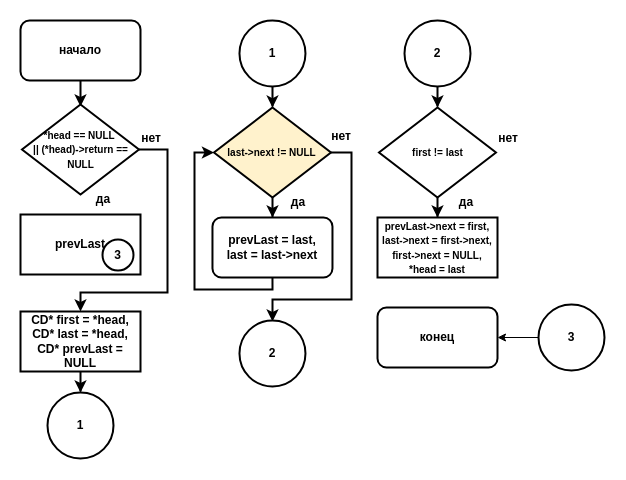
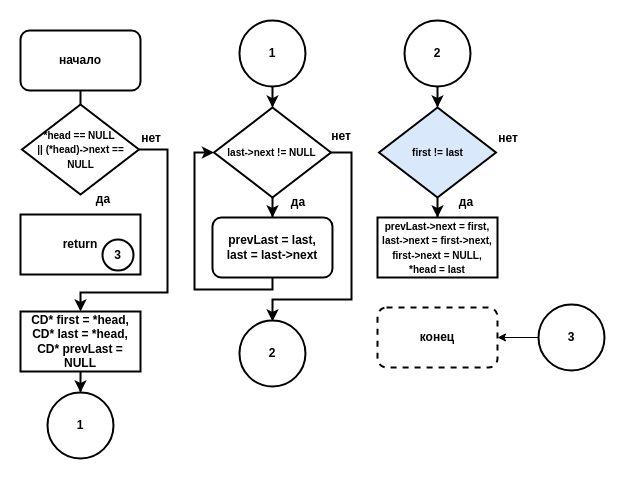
  <mxCell id="0" />
  <mxCell id="1" parent="0" />
  <mxCell id="2" value="" style="edgeStyle=orthogonalEdgeStyle;rounded=0;orthogonalLoop=1;jettySize=auto;html=1;strokeWidth=2;fontStyle=1" parent="1" source="3" edge="1"><mxGeometry relative="1" as="geometry"><mxPoint x="80" y="106" as="targetPoint" /></mxGeometry></mxCell>
- <mxCell id="3" value="начало" style="rounded=1;whiteSpace=wrap;html=1;strokeWidth=2;fontStyle=1" parent="1" vertex="1"><mxGeometry x="20" y="20" width="120" height="60" as="geometry" /></mxCell>
+ <mxCell id="3" value="начало" style="rounded=1;whiteSpace=wrap;html=1;strokeWidth=2;fontStyle=1" parent="1" vertex="1"><mxGeometry x="20" y="30" width="120" height="60" as="geometry" /></mxCell>
  <mxCell id="4" value="" style="edgeStyle=orthogonalEdgeStyle;rounded=0;orthogonalLoop=1;jettySize=auto;html=1;fontStyle=1;strokeWidth=2;entryX=0.5;entryY=0;entryDx=0;entryDy=0;" parent="1" source="7" target="10" edge="1"><mxGeometry relative="1" as="geometry"><mxPoint x="139" y="149" as="sourcePoint" /><mxPoint x="82" y="310" as="targetPoint" /><Array as="points"><mxPoint x="167" y="149" /><mxPoint x="167" y="292" /><mxPoint x="80" y="292" /></Array></mxGeometry></mxCell>
  <mxCell id="5" value="да" style="text;html=1;align=center;verticalAlign=middle;whiteSpace=wrap;rounded=0;strokeWidth=2;fontStyle=1" parent="1" vertex="1"><mxGeometry x="73" y="184" width="60" height="30" as="geometry" /></mxCell>
  <mxCell id="6" value="нет" style="text;html=1;align=center;verticalAlign=middle;whiteSpace=wrap;rounded=0;strokeWidth=2;fontStyle=1" parent="1" vertex="1"><mxGeometry x="121" y="123" width="60" height="30" as="geometry" /></mxCell>
- <mxCell id="7" value="&lt;font style=&quot;font-size: 10px;&quot;&gt;*head == NULL&amp;nbsp;&lt;/font&gt;&lt;div&gt;&lt;font style=&quot;font-size: 10px;&quot;&gt;|| (*head)-&amp;gt;return == NULL&lt;/font&gt;&lt;/div&gt;" style="rhombus;whiteSpace=wrap;html=1;strokeWidth=2;fontStyle=1" parent="1" vertex="1"><mxGeometry x="21.5" y="104" width="117" height="90" as="geometry" /></mxCell>
- <mxCell id="8" value="prevLast" style="rounded=0;whiteSpace=wrap;html=1;strokeWidth=2;fontStyle=1" parent="1" vertex="1"><mxGeometry x="20" y="214" width="120" height="60" as="geometry" /></mxCell>
+ <mxCell id="7" value="&lt;font style=&quot;font-size: 10px;&quot;&gt;*head == NULL&amp;nbsp;&lt;/font&gt;&lt;div&gt;&lt;font style=&quot;font-size: 10px;&quot;&gt;|| (*head)-&amp;gt;next == NULL&lt;/font&gt;&lt;/div&gt;" style="rhombus;whiteSpace=wrap;html=1;strokeWidth=2;fontStyle=1" parent="1" vertex="1"><mxGeometry x="21.5" y="104" width="117" height="90" as="geometry" /></mxCell>
+ <mxCell id="8" value="return" style="rounded=0;whiteSpace=wrap;html=1;strokeWidth=2;fontStyle=1" parent="1" vertex="1"><mxGeometry x="20" y="214" width="120" height="60" as="geometry" /></mxCell>
  <mxCell id="9" value="" style="edgeStyle=orthogonalEdgeStyle;rounded=0;orthogonalLoop=1;jettySize=auto;html=1;strokeWidth=2;fontStyle=1" edge="1" parent="1" source="10" target="11"><mxGeometry relative="1" as="geometry" /></mxCell>
  <mxCell id="10" value="CD* first = *head,&lt;div&gt;CD* last = *head,&lt;br&gt;&lt;/div&gt;&lt;div&gt;CD* prevLast = NULL&lt;br&gt;&lt;/div&gt;" style="rounded=0;whiteSpace=wrap;html=1;strokeWidth=2;fontStyle=1" vertex="1" parent="1"><mxGeometry x="20" y="311" width="120" height="60" as="geometry" /></mxCell>
  <mxCell id="11" value="1" style="ellipse;whiteSpace=wrap;html=1;aspect=fixed;strokeWidth=2;fontStyle=1" vertex="1" parent="1"><mxGeometry x="47" y="392" width="66" height="66" as="geometry" /></mxCell>
  <mxCell id="12" value="" style="edgeStyle=orthogonalEdgeStyle;rounded=0;orthogonalLoop=1;jettySize=auto;html=1;strokeWidth=2;fontStyle=1" edge="1" parent="1" source="13" target="15"><mxGeometry relative="1" as="geometry" /></mxCell>
  <mxCell id="13" value="1" style="ellipse;whiteSpace=wrap;html=1;aspect=fixed;strokeWidth=2;fontStyle=1" vertex="1" parent="1"><mxGeometry x="238.97" y="20" width="66" height="66" as="geometry" /></mxCell>
  <mxCell id="14" value="" style="edgeStyle=orthogonalEdgeStyle;rounded=0;orthogonalLoop=1;jettySize=auto;html=1;strokeWidth=2;fontStyle=1" edge="1" parent="1" source="15" target="16"><mxGeometry relative="1" as="geometry" /></mxCell>
- <mxCell id="15" value="&lt;span style=&quot;font-size: 10px;&quot;&gt;last-&amp;gt;next != NULL&lt;/span&gt;" style="rhombus;whiteSpace=wrap;html=1;strokeWidth=2;fontStyle=1;fillColor=#fff2cc;" vertex="1" parent="1"><mxGeometry x="213.47" y="107" width="117" height="90" as="geometry" /></mxCell>
+ <mxCell id="15" value="&lt;span style=&quot;font-size: 10px;&quot;&gt;last-&amp;gt;next != NULL&lt;/span&gt;" style="rhombus;whiteSpace=wrap;html=1;strokeWidth=2;fontStyle=1" vertex="1" parent="1"><mxGeometry x="213.47" y="107" width="117" height="90" as="geometry" /></mxCell>
  <mxCell id="16" value="prevLast = last,&lt;div&gt;last = last-&amp;gt;next&lt;br&gt;&lt;/div&gt;" style="whiteSpace=wrap;html=1;strokeWidth=2;fontStyle=1;rounded=1;" vertex="1" parent="1"><mxGeometry x="211.97" y="217" width="120" height="60" as="geometry" /></mxCell>
  <mxCell id="17" value="" style="edgeStyle=orthogonalEdgeStyle;rounded=0;orthogonalLoop=1;jettySize=auto;html=1;exitX=0.5;exitY=1;exitDx=0;exitDy=0;entryX=0;entryY=0.5;entryDx=0;entryDy=0;strokeWidth=2;fontStyle=1" edge="1" parent="1" source="16" target="15"><mxGeometry relative="1" as="geometry"><mxPoint x="281.97" y="207" as="sourcePoint" /><mxPoint x="281.97" y="227" as="targetPoint" /><Array as="points"><mxPoint x="271.97" y="289" /><mxPoint x="193.97" y="289" /><mxPoint x="193.97" y="152" /></Array></mxGeometry></mxCell>
  <mxCell id="18" value="" style="edgeStyle=orthogonalEdgeStyle;rounded=0;orthogonalLoop=1;jettySize=auto;html=1;exitX=1;exitY=0.5;exitDx=0;exitDy=0;strokeWidth=2;fontStyle=1" edge="1" parent="1" source="15"><mxGeometry relative="1" as="geometry"><mxPoint x="282" y="207" as="sourcePoint" /><mxPoint x="272" y="321" as="targetPoint" /><Array as="points"><mxPoint x="351" y="152" /><mxPoint x="351" y="299" /><mxPoint x="272" y="299" /></Array></mxGeometry></mxCell>
  <mxCell id="19" value="2" style="ellipse;whiteSpace=wrap;html=1;aspect=fixed;strokeWidth=2;fontStyle=1" vertex="1" parent="1"><mxGeometry x="238.97" y="320" width="66" height="66" as="geometry" /></mxCell>
  <mxCell id="20" value="" style="edgeStyle=orthogonalEdgeStyle;rounded=0;orthogonalLoop=1;jettySize=auto;html=1;strokeWidth=2;fontStyle=1" edge="1" parent="1" source="21" target="23"><mxGeometry relative="1" as="geometry" /></mxCell>
  <mxCell id="21" value="2" style="ellipse;whiteSpace=wrap;html=1;aspect=fixed;strokeWidth=2;fontStyle=1" vertex="1" parent="1"><mxGeometry x="404" y="20" width="66" height="66" as="geometry" /></mxCell>
  <mxCell id="22" value="" style="edgeStyle=orthogonalEdgeStyle;rounded=0;orthogonalLoop=1;jettySize=auto;html=1;strokeWidth=2;fontStyle=1" edge="1" parent="1" source="23" target="24"><mxGeometry relative="1" as="geometry" /></mxCell>
- <mxCell id="23" value="&lt;span style=&quot;font-size: 10px;&quot;&gt;first != last&lt;/span&gt;" style="rhombus;whiteSpace=wrap;html=1;strokeWidth=2;fontStyle=1" vertex="1" parent="1"><mxGeometry x="378.5" y="107" width="117" height="90" as="geometry" /></mxCell>
+ <mxCell id="23" value="&lt;span style=&quot;font-size: 10px;&quot;&gt;first != last&lt;/span&gt;" style="rhombus;whiteSpace=wrap;html=1;strokeWidth=2;fontStyle=1;fillColor=#dae8fc;" vertex="1" parent="1"><mxGeometry x="378.5" y="107" width="117" height="90" as="geometry" /></mxCell>
  <mxCell id="24" value="&lt;div&gt;&lt;font style=&quot;font-size: 10px;&quot;&gt;prevLast-&amp;gt;next = first,&lt;br&gt;&lt;/font&gt;&lt;/div&gt;&lt;div&gt;&lt;font style=&quot;font-size: 10px;&quot;&gt;last-&amp;gt;next = first-&amp;gt;next,&lt;br&gt;&lt;/font&gt;&lt;/div&gt;&lt;div&gt;&lt;font style=&quot;font-size: 10px;&quot;&gt;&lt;font style=&quot;&quot;&gt;first-&amp;gt;next = NULL,&lt;/font&gt;&lt;br&gt;&lt;/font&gt;&lt;/div&gt;&lt;div&gt;&lt;font style=&quot;&quot;&gt;&lt;font style=&quot;font-size: 10px;&quot;&gt;*head = last&lt;/font&gt;&lt;br&gt;&lt;/font&gt;&lt;/div&gt;" style="whiteSpace=wrap;html=1;strokeWidth=2;fontStyle=1;" vertex="1" parent="1"><mxGeometry x="377" y="217" width="120" height="60" as="geometry" /></mxCell>
- <mxCell id="25" value="конец" style="rounded=1;whiteSpace=wrap;html=1;strokeWidth=2;fontStyle=1" vertex="1" parent="1"><mxGeometry x="377" y="307" width="120" height="60" as="geometry" /></mxCell>
+ <mxCell id="25" value="конец" style="rounded=1;whiteSpace=wrap;html=1;strokeWidth=2;fontStyle=1;dashed=1;" vertex="1" parent="1"><mxGeometry x="377" y="307" width="120" height="60" as="geometry" /></mxCell>
  <mxCell id="26" value="да" style="text;html=1;align=center;verticalAlign=middle;whiteSpace=wrap;rounded=0;strokeWidth=2;fontStyle=1" vertex="1" parent="1"><mxGeometry x="435.5" y="187" width="60" height="30" as="geometry" /></mxCell>
  <mxCell id="27" value="нет" style="text;html=1;align=center;verticalAlign=middle;whiteSpace=wrap;rounded=0;strokeWidth=2;fontStyle=1" vertex="1" parent="1"><mxGeometry x="478" y="123" width="60" height="30" as="geometry" /></mxCell>
  <mxCell id="28" value="" style="edgeStyle=orthogonalEdgeStyle;rounded=0;orthogonalLoop=1;jettySize=auto;html=1;" edge="1" parent="1" source="29" target="25"><mxGeometry relative="1" as="geometry" /></mxCell>
  <mxCell id="29" value="3" style="ellipse;whiteSpace=wrap;html=1;aspect=fixed;strokeWidth=2;fontStyle=1" vertex="1" parent="1"><mxGeometry x="538" y="304" width="66" height="66" as="geometry" /></mxCell>
  <mxCell id="30" value="3" style="ellipse;whiteSpace=wrap;html=1;aspect=fixed;strokeWidth=2;fontStyle=1" vertex="1" parent="1"><mxGeometry x="102" y="239" width="31" height="31" as="geometry" /></mxCell>
  <mxCell id="31" value="да" style="text;html=1;align=center;verticalAlign=middle;whiteSpace=wrap;rounded=0;strokeWidth=2;fontStyle=1" vertex="1" parent="1"><mxGeometry x="268" y="187" width="60" height="30" as="geometry" /></mxCell>
  <mxCell id="32" value="нет" style="text;html=1;align=center;verticalAlign=middle;whiteSpace=wrap;rounded=0;strokeWidth=2;fontStyle=1" vertex="1" parent="1"><mxGeometry x="311" y="121" width="60" height="30" as="geometry" /></mxCell>
